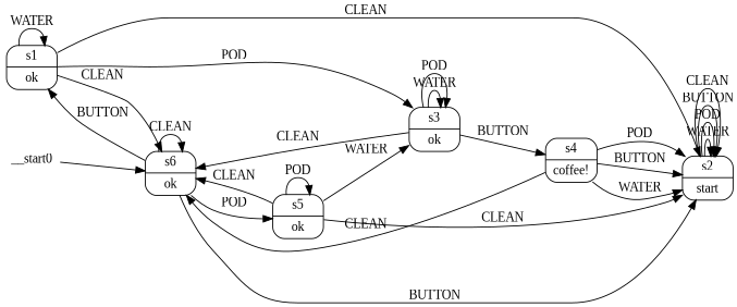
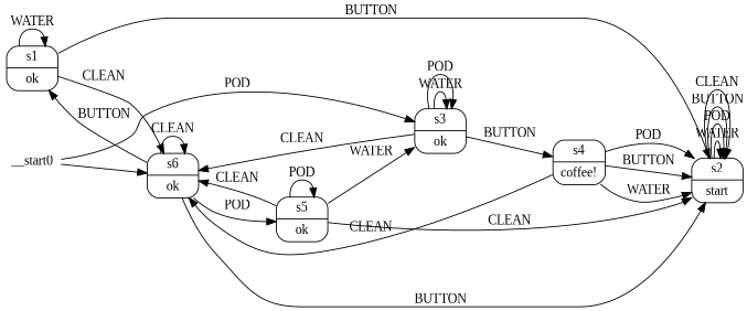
  digraph {
    fontname="Liberation Serif"
    rankdir=LR
    node [fontname="Liberation Serif" shape=record style=rounded]
    edge [fontname="Liberation Serif"]
    n1 [label="s1| ok"]
    n2 [label="s2| start"]
    n3 [label="s6| ok"]
    n4 [label="s3| ok"]
    n5 [label="s5| ok"]
    n6 [label="s4| coffee!"]
    __start0 [shape=none style=""]
    n1 -> n1 [label=WATER]
-   n1 -> n2 [label=CLEAN]
+   n1 -> n2 [label=BUTTON]
    n1 -> n3 [label=CLEAN]
-   n1 -> n4 [label=POD]
+   __start0 -> n4 [label=POD]
    n2 -> n2 [label=WATER]
    n2 -> n2 [label=POD]
    n2 -> n2 [label=BUTTON]
    n2 -> n2 [label=CLEAN]
    n3 -> n1 [label=BUTTON]
    n3 -> n2 [label=BUTTON]
    n3 -> n3 [label=CLEAN]
    n3 -> n5 [label=POD]
    n4 -> n3 [label=CLEAN]
    n4 -> n4 [label=WATER]
    n4 -> n4 [label=POD]
    n4 -> n6 [label=BUTTON]
    n5 -> n2 [label=CLEAN]
    n5 -> n3 [label=CLEAN]
    n5 -> n4 [label=WATER]
    n5 -> n5 [label=POD]
    n6 -> n2 [label=WATER]
    n6 -> n2 [label=POD]
    n6 -> n2 [label=BUTTON]
    n6 -> n3 [label=CLEAN]
    __start0 -> n3
  }
